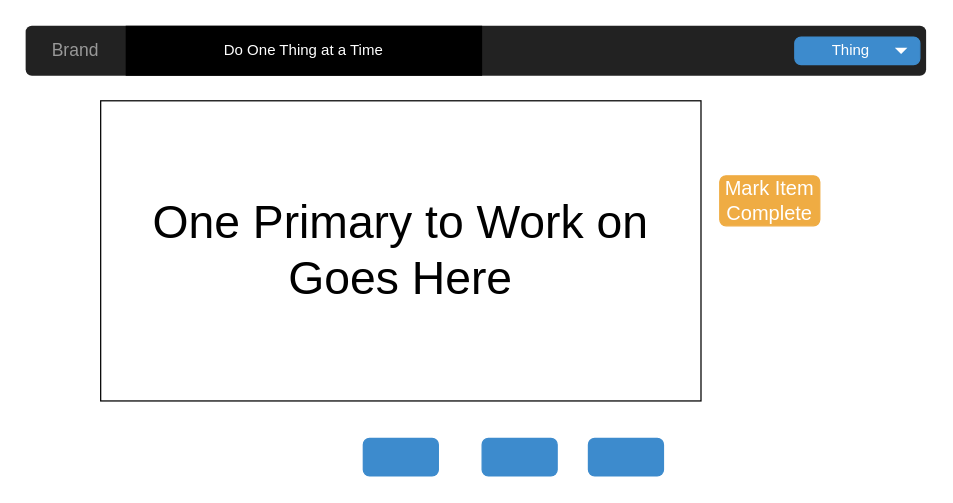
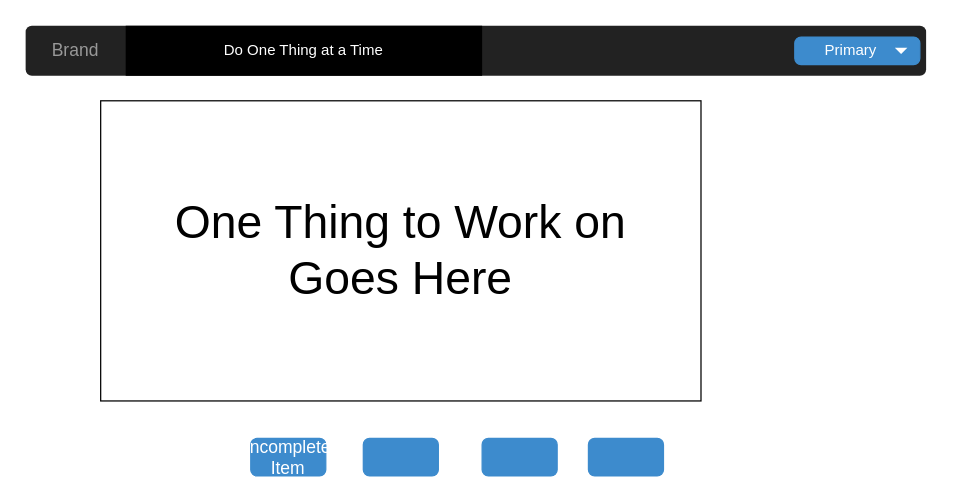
  <mxCell id="0" />
  <mxCell id="1" parent="0" />
  <mxCell id="2" value="" style="html=1;shadow=0;dashed=0;shape=mxgraph.bootstrap.rrect;strokeColor=none;rSize=5;fillColor=#222222;" parent="1" vertex="1"><mxGeometry x="20" y="20" width="720" height="40" as="geometry" /></mxCell>
  <mxCell id="3" value="Brand" style="html=1;shadow=0;dashed=0;shape=mxgraph.bootstrap.rect;strokeColor=none;fillColor=none;fontColor=#999999;fontSize=14;whiteSpace=wrap;resizeHeight=1;" parent="2" vertex="1"><mxGeometry width="80" height="40" relative="1" as="geometry" /></mxCell>
  <mxCell id="4" value="Do One Thing at a Time" style="html=1;shadow=0;dashed=0;shape=mxgraph.bootstrap.rect;fillColor=#000000;strokeColor=none;fontColor=#ffffff;whiteSpace=wrap;resizeHeight=1;" parent="2" vertex="1"><mxGeometry width="285" height="40" relative="1" as="geometry"><mxPoint x="80" as="offset" /></mxGeometry></mxCell>
- <mxCell id="5" value="Thing" style="html=1;shadow=0;dashed=0;shape=mxgraph.bootstrap.rrect;align=center;rSize=5;fillColor=#3D8BCD;strokeColor=#3D8BCD;fontColor=#ffffff;spacingRight=10;whiteSpace=wrap;" parent="2" vertex="1"><mxGeometry x="615" y="9" width="100" height="22" as="geometry" /></mxCell>
+ <mxCell id="5" value="Primary" style="html=1;shadow=0;dashed=0;shape=mxgraph.bootstrap.rrect;align=center;rSize=5;fillColor=#3D8BCD;strokeColor=#3D8BCD;fontColor=#ffffff;spacingRight=10;whiteSpace=wrap;" parent="2" vertex="1"><mxGeometry x="615" y="9" width="100" height="22" as="geometry" /></mxCell>
  <mxCell id="6" value="" style="shape=triangle;direction=south;strokeColor=none;perimeter=none;" parent="5" vertex="1"><mxGeometry x="1" y="0.5" width="10" height="5" relative="1" as="geometry"><mxPoint x="-20" y="-2.5" as="offset" /></mxGeometry></mxCell>
  <mxCell id="7" value="" style="rounded=0;whiteSpace=wrap;html=1;" vertex="1" parent="1"><mxGeometry x="80" y="80" width="480" height="240" as="geometry" /></mxCell>
- <mxCell id="8" value="&lt;font style=&quot;font-size: 37px&quot;&gt;One Primary to Work on Goes Here&lt;/font&gt;" style="text;html=1;strokeColor=none;fillColor=none;align=center;verticalAlign=middle;whiteSpace=wrap;rounded=0;" vertex="1" parent="1"><mxGeometry x="110" y="110" width="420" height="180" as="geometry" /></mxCell>
- <mxCell id="9" value="Mark Item Complete" style="html=1;shadow=0;dashed=0;shape=mxgraph.bootstrap.rrect;rSize=5;fillColor=#EFAC43;align=center;strokeColor=#EFAC43;fontColor=#ffffff;fontSize=16;whiteSpace=wrap;" vertex="1" parent="1"><mxGeometry x="575" y="140" width="80" height="40" as="geometry" /></mxCell>
+ <mxCell id="8" value="&lt;font style=&quot;font-size: 37px&quot;&gt;One Thing to Work on Goes Here&lt;/font&gt;" style="text;html=1;strokeColor=none;fillColor=none;align=center;verticalAlign=middle;whiteSpace=wrap;rounded=0;" vertex="1" parent="1"><mxGeometry x="110" y="110" width="420" height="180" as="geometry" /></mxCell>
+ <mxCell id="10" value="Incomplete Item" style="html=1;shadow=0;dashed=0;shape=mxgraph.bootstrap.rrect;rSize=5;fillColor=#3D8BCD;align=center;strokeColor=#3D8BCD;fontColor=#ffffff;fontSize=14;whiteSpace=wrap;" vertex="1" parent="1"><mxGeometry x="200" y="350" width="60" height="30" as="geometry" /></mxCell>
  <mxCell id="11" value="" style="html=1;shadow=0;dashed=0;shape=mxgraph.bootstrap.rrect;rSize=5;fillColor=#3D8BCD;align=center;strokeColor=#3D8BCD;fontColor=#ffffff;fontSize=14;whiteSpace=wrap;" vertex="1" parent="1"><mxGeometry x="290" y="350" width="60" height="30" as="geometry" /></mxCell>
  <mxCell id="12" value="" style="html=1;shadow=0;dashed=0;shape=mxgraph.bootstrap.rrect;rSize=5;fillColor=#3D8BCD;align=center;strokeColor=#3D8BCD;fontColor=#ffffff;fontSize=14;whiteSpace=wrap;" vertex="1" parent="1"><mxGeometry x="385" y="350" width="60" height="30" as="geometry" /></mxCell>
  <mxCell id="13" value="" style="html=1;shadow=0;dashed=0;shape=mxgraph.bootstrap.rrect;rSize=5;fillColor=#3D8BCD;align=center;strokeColor=#3D8BCD;fontColor=#ffffff;fontSize=14;whiteSpace=wrap;" vertex="1" parent="1"><mxGeometry x="470" y="350" width="60" height="30" as="geometry" /></mxCell>
